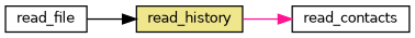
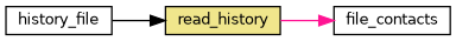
  digraph {
    rankdir=LR
    node [color=black fillcolor=white fontname=Helvetica fontsize=10 shape=record style=filled]
    edge [fontname=Helvetica fontsize=10 labelfontname=Helvetica labelfontsize=10 style=solid]
-   n1 [fontcolor=black height=0.2 label=read_file width=0.4]
+   n1 [fontcolor=black height=0.2 label=history_file width=0.4]
    n2 [fillcolor=khaki height=0.2 label=read_history width=0.4]
-   n3 [height=0.2 label=read_contacts width=0.4]
+   n3 [height=0.2 label=file_contacts width=0.4]
    n1 -> n2 [color=black]
    n2 -> n3 [color=deeppink]
  }
